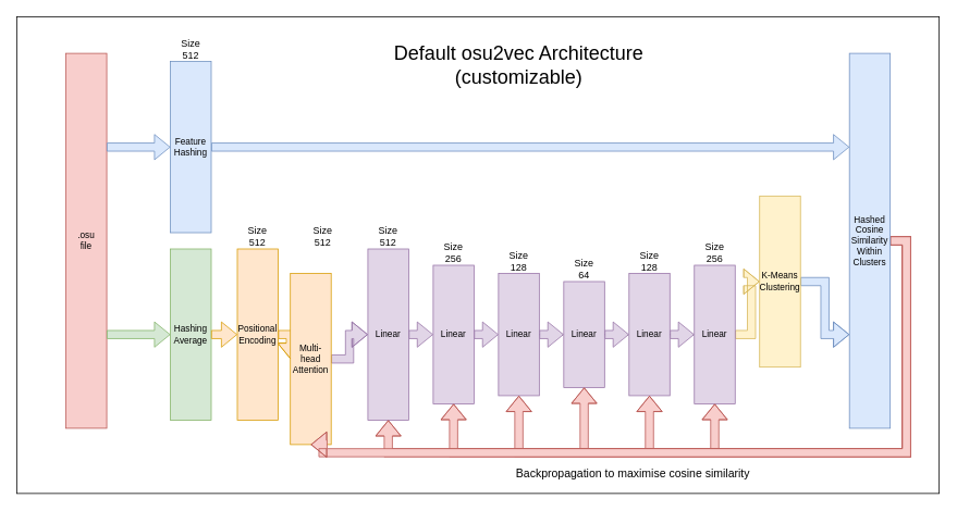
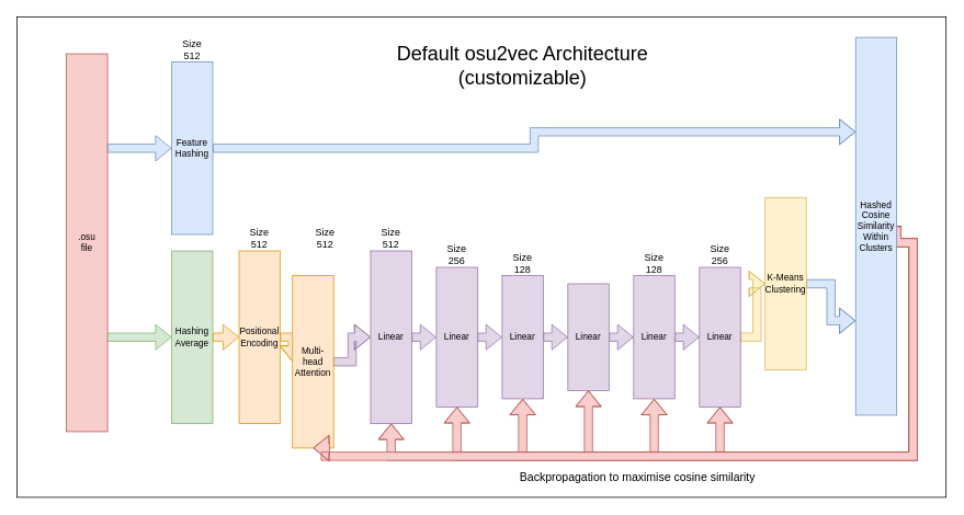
  <mxCell id="0" />
  <mxCell id="1" parent="0" />
  <mxCell id="2" value="" style="rounded=0;whiteSpace=wrap;html=1;" vertex="1" parent="1"><mxGeometry x="20" y="20" width="1130" height="585" as="geometry" /></mxCell>
  <mxCell id="3" value="&lt;font style=&quot;font-size: 11px;&quot;&gt;.osu&lt;/font&gt;&lt;div style=&quot;font-size: 11px;&quot;&gt;&lt;font style=&quot;font-size: 11px;&quot;&gt;file&lt;/font&gt;&lt;/div&gt;" style="rounded=0;whiteSpace=wrap;html=1;fillColor=#f8cecc;strokeColor=#b85450;fontSize=11;" vertex="1" parent="1"><mxGeometry x="80" y="65" width="50" height="460" as="geometry" /></mxCell>
  <mxCell id="4" style="edgeStyle=orthogonalEdgeStyle;rounded=0;orthogonalLoop=1;jettySize=auto;html=1;exitX=1;exitY=0.5;exitDx=0;exitDy=0;entryX=0;entryY=0.25;entryDx=0;entryDy=0;shape=flexArrow;fillColor=#dae8fc;strokeColor=#6c8ebf;" edge="1" parent="1" source="5" target="47"><mxGeometry relative="1" as="geometry" /></mxCell>
  <mxCell id="5" value="&lt;span style=&quot;font-size: 11px;&quot;&gt;Feature&lt;/span&gt;&lt;div style=&quot;font-size: 11px;&quot;&gt;&lt;span style=&quot;font-size: 11px;&quot;&gt;Hashing&lt;/span&gt;&lt;/div&gt;" style="rounded=0;whiteSpace=wrap;html=1;fillColor=#dae8fc;strokeColor=#6c8ebf;fontSize=11;" vertex="1" parent="1"><mxGeometry x="208" y="75" width="50" height="210" as="geometry" /></mxCell>
  <mxCell id="6" value="Hashing&lt;div&gt;Average&lt;/div&gt;" style="rounded=0;whiteSpace=wrap;html=1;fillColor=#d5e8d4;strokeColor=#82b366;fontSize=11;" vertex="1" parent="1"><mxGeometry x="208" y="305" width="50" height="210" as="geometry" /></mxCell>
  <mxCell id="7" value="" style="shape=flexArrow;endArrow=classic;html=1;rounded=0;exitX=1;exitY=0.25;exitDx=0;exitDy=0;entryX=0;entryY=0.5;entryDx=0;entryDy=0;fillColor=#dae8fc;strokeColor=#6c8ebf;" edge="1" parent="1" source="3" target="5"><mxGeometry width="50" height="50" relative="1" as="geometry"><mxPoint x="430" y="285" as="sourcePoint" /><mxPoint x="480" y="235" as="targetPoint" /></mxGeometry></mxCell>
  <mxCell id="8" value="" style="shape=flexArrow;endArrow=classic;html=1;rounded=0;exitX=1;exitY=0.75;exitDx=0;exitDy=0;entryX=0;entryY=0.5;entryDx=0;entryDy=0;fillColor=#d5e8d4;strokeColor=#82b366;" edge="1" parent="1" source="3" target="6"><mxGeometry width="50" height="50" relative="1" as="geometry"><mxPoint x="360" y="425" as="sourcePoint" /><mxPoint x="410" y="375" as="targetPoint" /></mxGeometry></mxCell>
  <mxCell id="9" value="Size&lt;div&gt;512&lt;/div&gt;" style="text;html=1;align=center;verticalAlign=middle;whiteSpace=wrap;rounded=0;" vertex="1" parent="1"><mxGeometry x="203" y="45" width="60" height="30" as="geometry" /></mxCell>
  <mxCell id="10" style="edgeStyle=orthogonalEdgeStyle;rounded=0;orthogonalLoop=1;jettySize=auto;html=1;exitX=1;exitY=0.5;exitDx=0;exitDy=0;entryX=0;entryY=0.5;entryDx=0;entryDy=0;shape=flexArrow;fillColor=#ffe6cc;strokeColor=#d79b00;" edge="1" parent="1" source="11" target="15"><mxGeometry relative="1" as="geometry" /></mxCell>
  <mxCell id="11" value="Positional&lt;div&gt;Encoding&lt;/div&gt;" style="rounded=0;whiteSpace=wrap;html=1;fillColor=#ffe6cc;strokeColor=#d79b00;fontSize=11;" vertex="1" parent="1"><mxGeometry x="290" y="305" width="50" height="210" as="geometry" /></mxCell>
  <mxCell id="12" value="" style="shape=flexArrow;endArrow=classic;html=1;rounded=0;exitX=1;exitY=0.5;exitDx=0;exitDy=0;entryX=0;entryY=0.5;entryDx=0;entryDy=0;fillColor=#ffe6cc;strokeColor=#d79b00;" edge="1" parent="1" source="6" target="11"><mxGeometry width="50" height="50" relative="1" as="geometry"><mxPoint x="330" y="615" as="sourcePoint" /><mxPoint x="380" y="565" as="targetPoint" /></mxGeometry></mxCell>
  <mxCell id="13" value="Size&lt;div&gt;512&lt;/div&gt;" style="text;html=1;align=center;verticalAlign=middle;whiteSpace=wrap;rounded=0;" vertex="1" parent="1"><mxGeometry x="285" y="275" width="60" height="30" as="geometry" /></mxCell>
  <mxCell id="14" style="edgeStyle=orthogonalEdgeStyle;rounded=0;orthogonalLoop=1;jettySize=auto;html=1;exitX=1;exitY=0.5;exitDx=0;exitDy=0;entryX=0;entryY=0.5;entryDx=0;entryDy=0;shape=flexArrow;fillColor=#e1d5e7;strokeColor=#9673a6;" edge="1" parent="1" source="15" target="17"><mxGeometry relative="1" as="geometry" /></mxCell>
  <mxCell id="15" value="Multi-&lt;div&gt;head&lt;/div&gt;&lt;div&gt;Attention&lt;/div&gt;" style="rounded=0;whiteSpace=wrap;html=1;fillColor=#ffe6cc;strokeColor=#d79b00;fontSize=11;" vertex="1" parent="1"><mxGeometry x="355" y="335" width="50" height="210" as="geometry" /></mxCell>
  <mxCell id="16" value="Size&lt;div&gt;512&lt;/div&gt;" style="text;html=1;align=center;verticalAlign=middle;whiteSpace=wrap;rounded=0;" vertex="1" parent="1"><mxGeometry x="365" y="275" width="60" height="30" as="geometry" /></mxCell>
  <mxCell id="17" value="Linear" style="rounded=0;whiteSpace=wrap;html=1;fillColor=#e1d5e7;strokeColor=#9673a6;fontSize=11;" vertex="1" parent="1"><mxGeometry x="450" y="305" width="50" height="210" as="geometry" /></mxCell>
  <mxCell id="18" value="Size&lt;div&gt;512&lt;/div&gt;" style="text;html=1;align=center;verticalAlign=middle;whiteSpace=wrap;rounded=0;" vertex="1" parent="1"><mxGeometry x="445" y="275" width="60" height="30" as="geometry" /></mxCell>
  <mxCell id="19" style="edgeStyle=orthogonalEdgeStyle;rounded=0;orthogonalLoop=1;jettySize=auto;html=1;exitX=1;exitY=0.5;exitDx=0;exitDy=0;entryX=0;entryY=0.5;entryDx=0;entryDy=0;shape=flexArrow;fillColor=#e1d5e7;strokeColor=#9673a6;" edge="1" parent="1" target="20" source="17"><mxGeometry relative="1" as="geometry"><mxPoint x="500" y="410" as="sourcePoint" /></mxGeometry></mxCell>
  <mxCell id="20" value="Linear" style="rounded=0;whiteSpace=wrap;html=1;fillColor=#e1d5e7;strokeColor=#9673a6;fontSize=11;" vertex="1" parent="1"><mxGeometry x="530" y="325" width="50" height="170" as="geometry" /></mxCell>
  <mxCell id="21" value="Size&lt;div&gt;256&lt;/div&gt;" style="text;html=1;align=center;verticalAlign=middle;whiteSpace=wrap;rounded=0;" vertex="1" parent="1"><mxGeometry x="525" y="295" width="60" height="30" as="geometry" /></mxCell>
  <mxCell id="22" style="edgeStyle=orthogonalEdgeStyle;rounded=0;orthogonalLoop=1;jettySize=auto;html=1;exitX=1;exitY=0.5;exitDx=0;exitDy=0;entryX=0;entryY=0.5;entryDx=0;entryDy=0;shape=flexArrow;fillColor=#e1d5e7;strokeColor=#9673a6;" edge="1" parent="1" target="24" source="20"><mxGeometry relative="1" as="geometry"><mxPoint x="580" y="410" as="sourcePoint" /></mxGeometry></mxCell>
  <mxCell id="23" value="" style="edgeStyle=orthogonalEdgeStyle;rounded=0;orthogonalLoop=1;jettySize=auto;html=1;" edge="1" parent="1" source="24" target="28"><mxGeometry relative="1" as="geometry" /></mxCell>
  <mxCell id="24" value="Linear" style="rounded=0;whiteSpace=wrap;html=1;fillColor=#e1d5e7;strokeColor=#9673a6;fontSize=11;" vertex="1" parent="1"><mxGeometry x="610" y="335" width="50" height="150" as="geometry" /></mxCell>
  <mxCell id="25" value="Size&lt;div&gt;128&lt;/div&gt;" style="text;html=1;align=center;verticalAlign=middle;whiteSpace=wrap;rounded=0;" vertex="1" parent="1"><mxGeometry x="605" y="305" width="60" height="30" as="geometry" /></mxCell>
  <mxCell id="26" style="edgeStyle=orthogonalEdgeStyle;rounded=0;orthogonalLoop=1;jettySize=auto;html=1;exitX=1;exitY=0.5;exitDx=0;exitDy=0;entryX=0;entryY=0.5;entryDx=0;entryDy=0;shape=flexArrow;fillColor=#e1d5e7;strokeColor=#9673a6;" edge="1" parent="1" target="28" source="24"><mxGeometry relative="1" as="geometry"><mxPoint x="660" y="410" as="sourcePoint" /></mxGeometry></mxCell>
  <mxCell id="27" value="" style="edgeStyle=orthogonalEdgeStyle;rounded=0;orthogonalLoop=1;jettySize=auto;html=1;" edge="1" parent="1" source="28" target="32"><mxGeometry relative="1" as="geometry" /></mxCell>
  <mxCell id="28" value="Linear" style="rounded=0;whiteSpace=wrap;html=1;fillColor=#e1d5e7;strokeColor=#9673a6;fontSize=11;" vertex="1" parent="1"><mxGeometry x="690" y="345" width="50" height="130" as="geometry" /></mxCell>
- <mxCell id="29" value="Size&lt;div&gt;64&lt;/div&gt;" style="text;html=1;align=center;verticalAlign=middle;whiteSpace=wrap;rounded=0;" vertex="1" parent="1"><mxGeometry x="685" y="315" width="60" height="30" as="geometry" /></mxCell>
  <mxCell id="30" style="edgeStyle=orthogonalEdgeStyle;rounded=0;orthogonalLoop=1;jettySize=auto;html=1;entryX=0;entryY=0.5;entryDx=0;entryDy=0;shape=flexArrow;fillColor=#e1d5e7;strokeColor=#9673a6;exitX=1;exitY=0.5;exitDx=0;exitDy=0;" edge="1" parent="1" target="32" source="28"><mxGeometry relative="1" as="geometry"><mxPoint x="740" y="410" as="sourcePoint" /></mxGeometry></mxCell>
  <mxCell id="31" value="" style="edgeStyle=orthogonalEdgeStyle;rounded=0;orthogonalLoop=1;jettySize=auto;html=1;" edge="1" parent="1" source="32" target="36"><mxGeometry relative="1" as="geometry" /></mxCell>
  <mxCell id="32" value="Linear" style="rounded=0;whiteSpace=wrap;html=1;fillColor=#e1d5e7;strokeColor=#9673a6;fontSize=11;" vertex="1" parent="1"><mxGeometry x="770" y="335" width="50" height="150" as="geometry" /></mxCell>
  <mxCell id="33" value="Size&lt;div&gt;128&lt;/div&gt;" style="text;html=1;align=center;verticalAlign=middle;whiteSpace=wrap;rounded=0;" vertex="1" parent="1"><mxGeometry x="765" y="305" width="60" height="30" as="geometry" /></mxCell>
  <mxCell id="34" style="edgeStyle=orthogonalEdgeStyle;rounded=0;orthogonalLoop=1;jettySize=auto;html=1;exitX=1;exitY=0.5;exitDx=0;exitDy=0;entryX=0;entryY=0.5;entryDx=0;entryDy=0;shape=flexArrow;fillColor=#e1d5e7;strokeColor=#9673a6;" edge="1" parent="1" target="36" source="32"><mxGeometry relative="1" as="geometry"><mxPoint x="820" y="410" as="sourcePoint" /></mxGeometry></mxCell>
  <mxCell id="35" style="edgeStyle=orthogonalEdgeStyle;rounded=0;orthogonalLoop=1;jettySize=auto;html=1;exitX=1;exitY=0.5;exitDx=0;exitDy=0;entryX=0;entryY=0.5;entryDx=0;entryDy=0;shape=flexArrow;fillColor=#fff2cc;strokeColor=#d6b656;" edge="1" parent="1" source="36" target="39"><mxGeometry relative="1" as="geometry" /></mxCell>
  <mxCell id="36" value="Linear" style="rounded=0;whiteSpace=wrap;html=1;fillColor=#e1d5e7;strokeColor=#9673a6;fontSize=11;" vertex="1" parent="1"><mxGeometry x="850" y="325" width="50" height="170" as="geometry" /></mxCell>
  <mxCell id="37" value="Size&lt;div&gt;256&lt;/div&gt;" style="text;html=1;align=center;verticalAlign=middle;whiteSpace=wrap;rounded=0;" vertex="1" parent="1"><mxGeometry x="845" y="295" width="60" height="30" as="geometry" /></mxCell>
  <mxCell id="38" style="edgeStyle=orthogonalEdgeStyle;rounded=0;orthogonalLoop=1;jettySize=auto;html=1;exitX=1;exitY=0.5;exitDx=0;exitDy=0;entryX=0;entryY=0.75;entryDx=0;entryDy=0;shape=flexArrow;fillColor=#dae8fc;strokeColor=#6c8ebf;" edge="1" parent="1" source="39" target="47"><mxGeometry relative="1" as="geometry" /></mxCell>
  <mxCell id="39" value="K-Means&lt;div&gt;Clustering&lt;/div&gt;" style="rounded=0;whiteSpace=wrap;html=1;fillColor=#fff2cc;strokeColor=#d6b656;fontSize=11;" vertex="1" parent="1"><mxGeometry x="930" y="240" width="50" height="210" as="geometry" /></mxCell>
  <mxCell id="40" style="edgeStyle=orthogonalEdgeStyle;rounded=0;orthogonalLoop=1;jettySize=auto;html=1;exitX=1;exitY=0.5;exitDx=0;exitDy=0;entryX=0.5;entryY=1;entryDx=0;entryDy=0;shape=flexArrow;fillColor=#f8cecc;strokeColor=#b85450;" edge="1" parent="1" source="47" target="36"><mxGeometry relative="1" as="geometry"><Array as="points"><mxPoint x="1110" y="295" /><mxPoint x="1110" y="555" /><mxPoint x="875" y="555" /></Array></mxGeometry></mxCell>
  <mxCell id="41" style="edgeStyle=orthogonalEdgeStyle;rounded=0;orthogonalLoop=1;jettySize=auto;html=1;exitX=1;exitY=0.5;exitDx=0;exitDy=0;entryX=0.5;entryY=1;entryDx=0;entryDy=0;shape=flexArrow;fillColor=#f8cecc;strokeColor=#b85450;" edge="1" parent="1" source="47" target="32"><mxGeometry relative="1" as="geometry"><Array as="points"><mxPoint x="1110" y="295" /><mxPoint x="1110" y="555" /><mxPoint x="795" y="555" /></Array></mxGeometry></mxCell>
  <mxCell id="42" style="edgeStyle=orthogonalEdgeStyle;rounded=0;orthogonalLoop=1;jettySize=auto;html=1;exitX=1;exitY=0.5;exitDx=0;exitDy=0;entryX=0.5;entryY=1;entryDx=0;entryDy=0;shape=flexArrow;fillColor=#f8cecc;strokeColor=#b85450;" edge="1" parent="1" source="47" target="28"><mxGeometry relative="1" as="geometry"><Array as="points"><mxPoint x="1110" y="295" /><mxPoint x="1110" y="555" /><mxPoint x="715" y="555" /></Array></mxGeometry></mxCell>
  <mxCell id="43" style="edgeStyle=orthogonalEdgeStyle;rounded=0;orthogonalLoop=1;jettySize=auto;html=1;exitX=1;exitY=0.5;exitDx=0;exitDy=0;entryX=0.5;entryY=1;entryDx=0;entryDy=0;shape=flexArrow;fillColor=#f8cecc;strokeColor=#b85450;" edge="1" parent="1" source="47" target="24"><mxGeometry relative="1" as="geometry"><Array as="points"><mxPoint x="1110" y="295" /><mxPoint x="1110" y="555" /><mxPoint x="635" y="555" /></Array></mxGeometry></mxCell>
  <mxCell id="44" style="edgeStyle=orthogonalEdgeStyle;rounded=0;orthogonalLoop=1;jettySize=auto;html=1;exitX=1;exitY=0.5;exitDx=0;exitDy=0;entryX=0.5;entryY=1;entryDx=0;entryDy=0;shape=flexArrow;fillColor=#f8cecc;strokeColor=#b85450;" edge="1" parent="1" source="47" target="20"><mxGeometry relative="1" as="geometry"><Array as="points"><mxPoint x="1110" y="295" /><mxPoint x="1110" y="555" /><mxPoint x="555" y="555" /></Array></mxGeometry></mxCell>
  <mxCell id="45" style="edgeStyle=orthogonalEdgeStyle;rounded=0;orthogonalLoop=1;jettySize=auto;html=1;exitX=1;exitY=0.5;exitDx=0;exitDy=0;entryX=0.5;entryY=1;entryDx=0;entryDy=0;shape=flexArrow;fillColor=#f8cecc;strokeColor=#b85450;" edge="1" parent="1" source="47" target="17"><mxGeometry relative="1" as="geometry"><Array as="points"><mxPoint x="1110" y="295" /><mxPoint x="1110" y="555" /><mxPoint x="475" y="555" /></Array></mxGeometry></mxCell>
  <mxCell id="46" style="edgeStyle=orthogonalEdgeStyle;rounded=0;orthogonalLoop=1;jettySize=auto;html=1;exitX=1;exitY=0.5;exitDx=0;exitDy=0;entryX=0.5;entryY=1;entryDx=0;entryDy=0;shape=flexArrow;fillColor=#f8cecc;strokeColor=#b85450;" edge="1" parent="1" source="47" target="15"><mxGeometry relative="1" as="geometry"><Array as="points"><mxPoint x="1110" y="295" /><mxPoint x="1110" y="555" /><mxPoint x="395" y="555" /></Array></mxGeometry></mxCell>
- <mxCell id="47" value="&lt;div&gt;Hashed&lt;/div&gt;Cosine&lt;div&gt;Similarity&lt;/div&gt;&lt;div&gt;Within&lt;/div&gt;&lt;div&gt;Clusters&lt;/div&gt;" style="rounded=0;whiteSpace=wrap;html=1;fillColor=#dae8fc;strokeColor=#6c8ebf;fontSize=11;" vertex="1" parent="1"><mxGeometry x="1040" y="65" width="50" height="460" as="geometry" /></mxCell>
+ <mxCell id="47" value="&lt;div&gt;Hashed&lt;/div&gt;Cosine&lt;div&gt;Similarity&lt;/div&gt;&lt;div&gt;Within&lt;/div&gt;&lt;div&gt;Clusters&lt;/div&gt;" style="rounded=0;whiteSpace=wrap;html=1;fillColor=#dae8fc;strokeColor=#6c8ebf;fontSize=11;" vertex="1" parent="1"><mxGeometry x="1040" y="45" width="50" height="460" as="geometry" /></mxCell>
  <mxCell id="48" value="Backpropagation to maximise cosine similarity" style="text;html=1;align=center;verticalAlign=middle;whiteSpace=wrap;rounded=0;fontSize=14;" vertex="1" parent="1"><mxGeometry x="610" y="565" width="330" height="30" as="geometry" /></mxCell>
  <mxCell id="49" value="Default osu2vec Architecture (customizable)" style="text;html=1;align=center;verticalAlign=middle;whiteSpace=wrap;rounded=0;fontSize=24;" vertex="1" parent="1"><mxGeometry x="435" y="65" width="400" height="30" as="geometry" /></mxCell>
